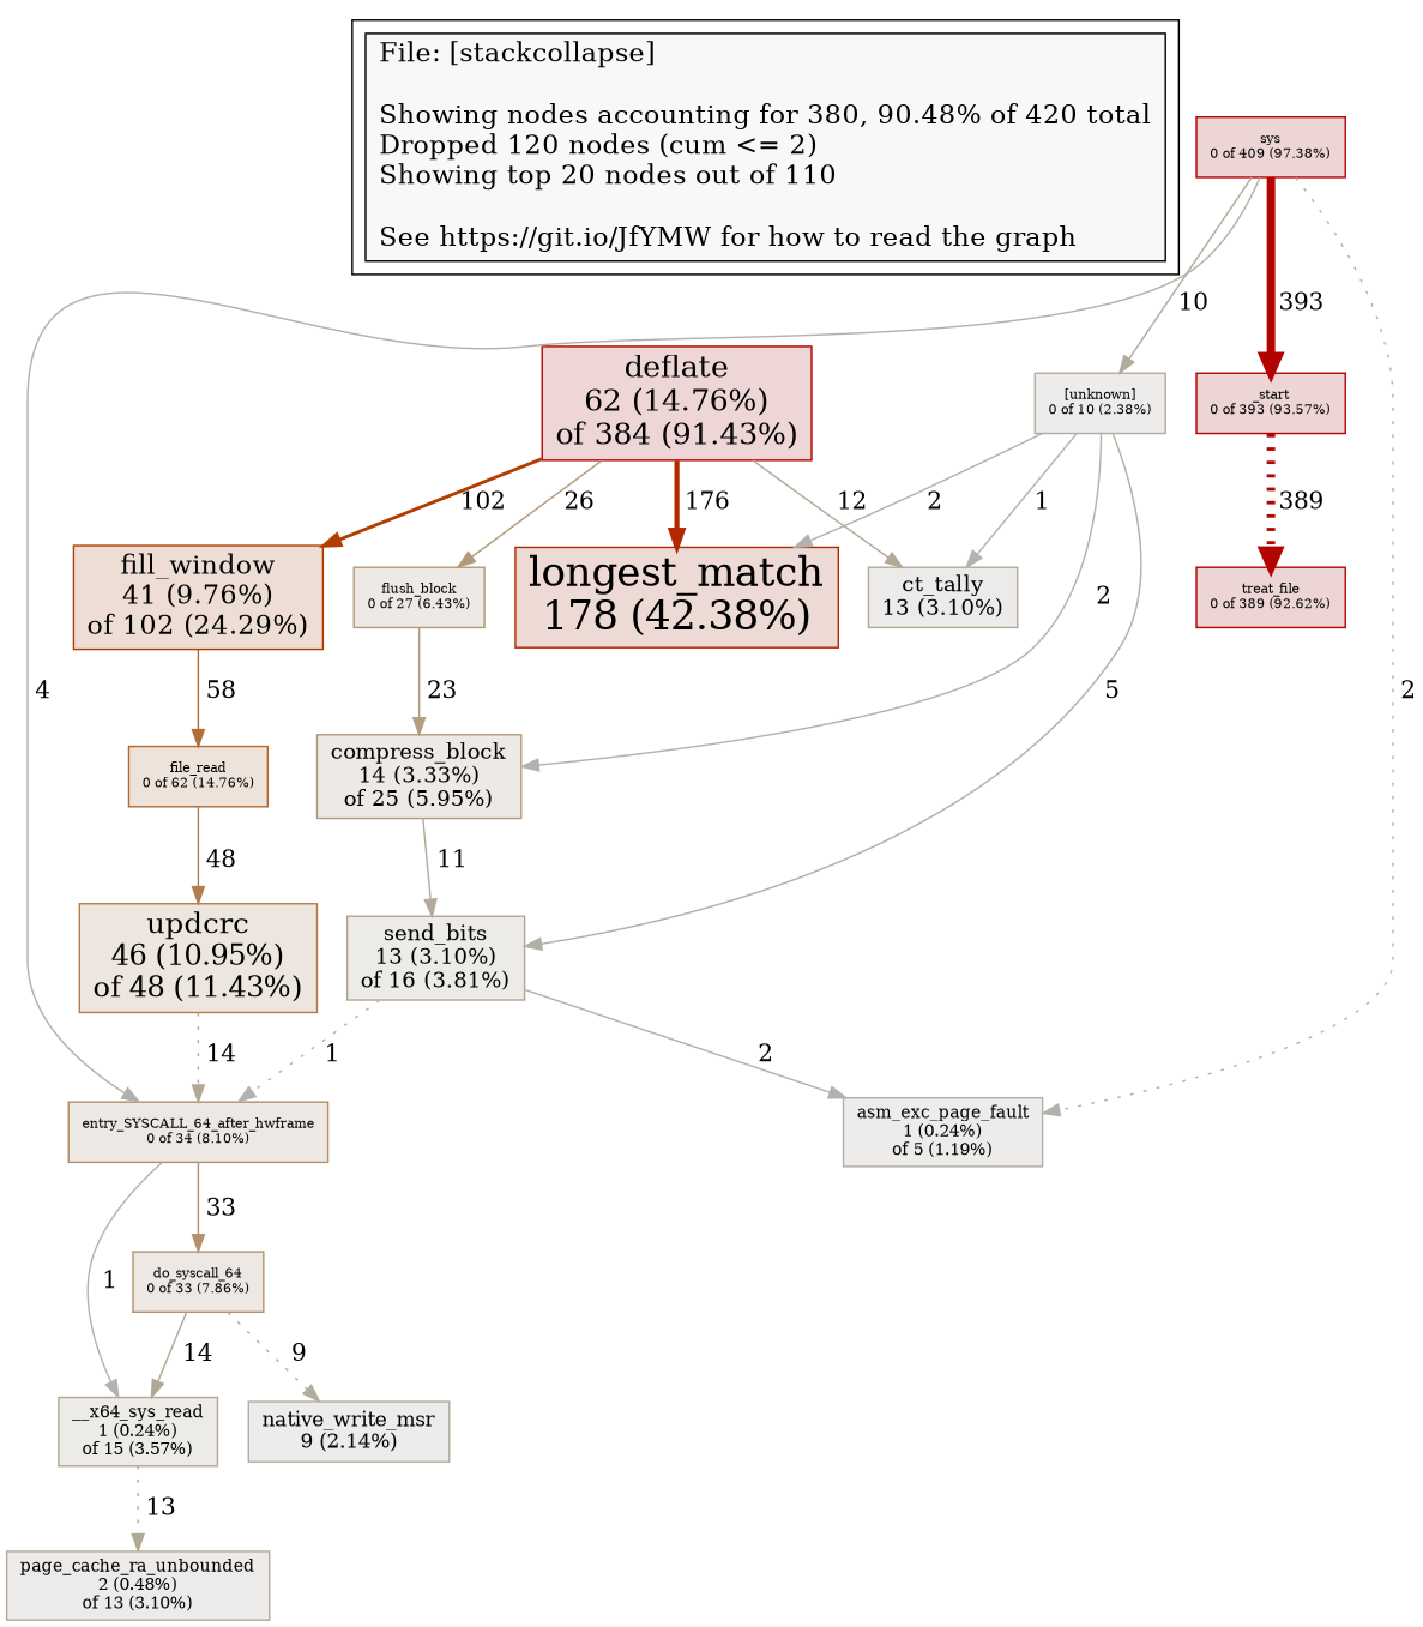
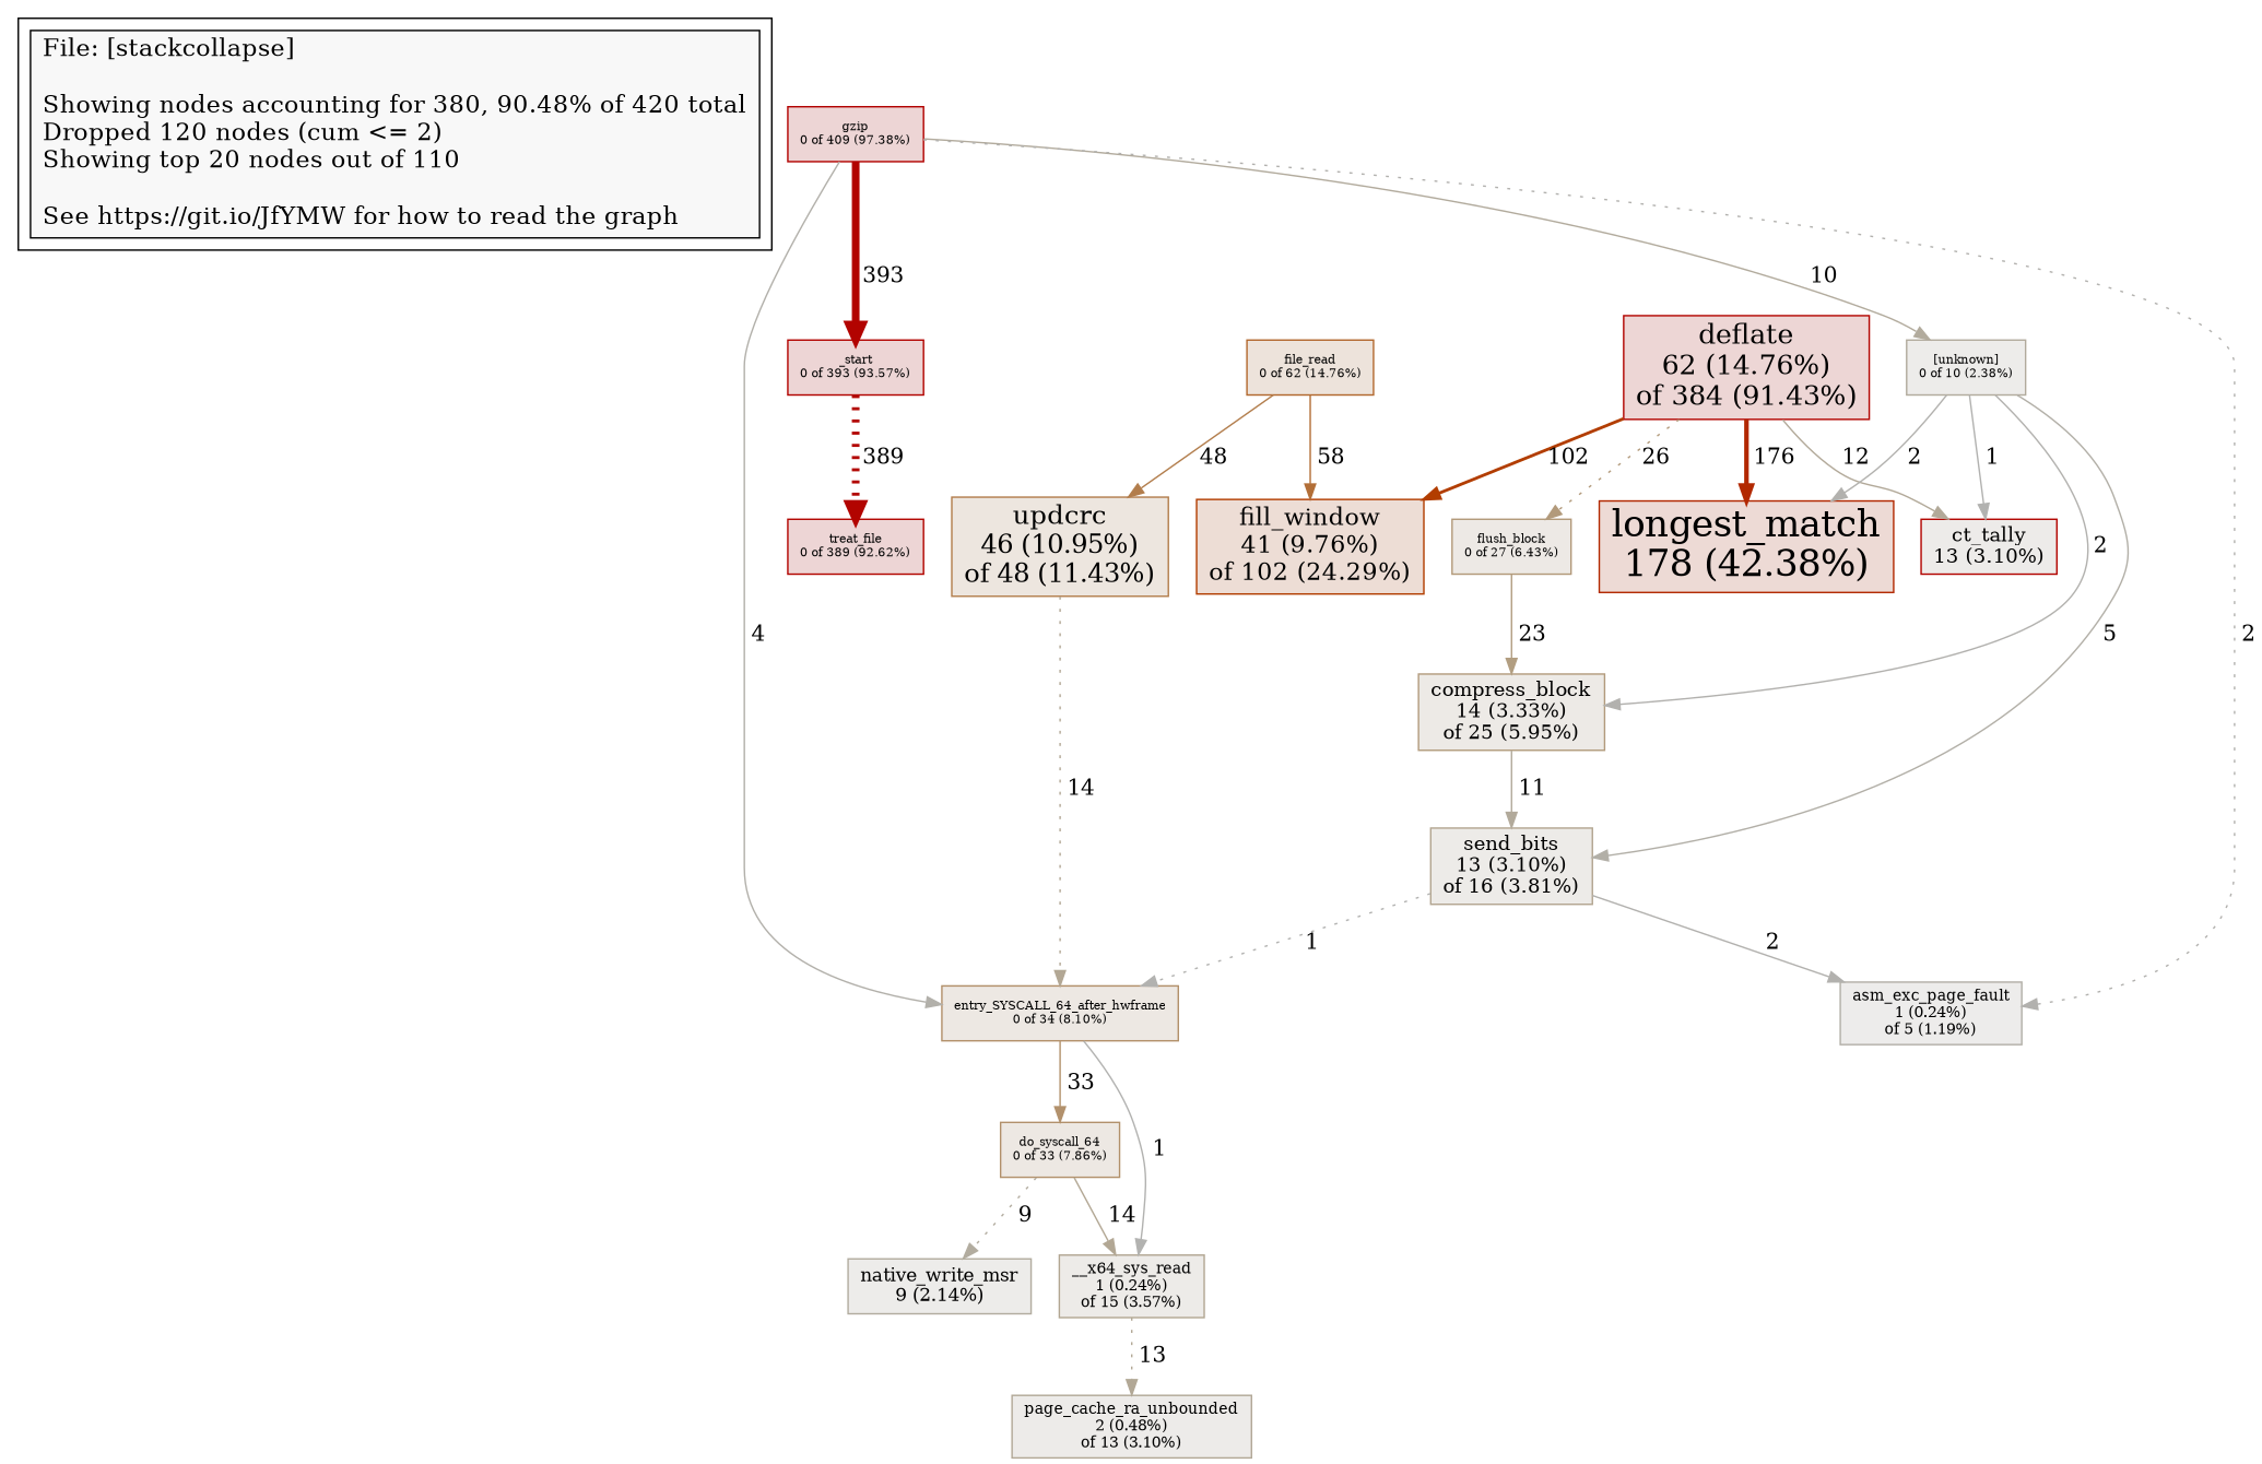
  digraph {
    node [fillcolor="#edd5d5" fontsize=8 shape=box style=filled color="#b20400"]
    edge [color="#b2b1ae"]
    n1 [fillcolor="#f8f8f8" fontsize=16 label="File: [stackcollapse]\l\lShowing nodes accounting for 380, 90.48% of 420 total\lDropped 120 nodes (cum <= 2)\lShowing top 20 nodes out of 110\l\lSee https://git.io/JfYMW for how to read the graph\l" color=""]
    n2 [fillcolor="#edd6d5" fontsize=18 label="deflate\n62 (14.76%)\nof 384 (91.43%)"]
    n3 [color="#b22800" fillcolor="#eddad5" fontsize=24 label="longest_match\n178 (42.38%)"]
    n4 [color="#b23d00" fillcolor="#edddd5" fontsize=16 label="fill_window\n41 (9.76%)\nof 102 (24.29%)"]
-   n5 [color="#b2a896" fillcolor="#edebe9" fontsize=13 label="ct_tally\n13 (3.10%)"]
+   n5 [fillcolor="#edebe9" fontsize=13 label="ct_tally\n13 (3.10%)"]
    n6 [color="#b29979" fillcolor="#ede9e5" label="flush_block\n0 of 27 (6.43%)"]
    n7 [color="#b2682e" fillcolor="#ede3db" label="file_read\n0 of 62 (14.76%)"]
    n8 [color="#b29b7d" fillcolor="#edeae6" fontsize=13 label="compress_block\n14 (3.33%)\nof 25 (5.95%)"]
-   n9 [color="#b20100" label="sys\n0 of 409 (97.38%)"]
+   n9 [color="#b20100" label="gzip\n0 of 409 (97.38%)"]
    n10 [color="#b2906a" fillcolor="#ede8e3" label="entry_SYSCALL_64_after_hwframe\n0 of 34 (8.10%)"]
    n11 [color="#b20300" label="_start\n0 of 393 (93.57%)"]
    n12 [color="#b2ab9d" fillcolor="#edecea" label="[unknown]\n0 of 10 (2.38%)"]
    n13 [color="#b2afa7" fillcolor="#edeceb" fontsize=10 label="asm_exc_page_fault\n1 (0.24%)\nof 5 (1.19%)"]
    n14 [color="#b2916c" fillcolor="#ede8e3" label="do_syscall_64\n0 of 33 (7.86%)"]
    n15 [color="#b2a692" fillcolor="#edebe8" fontsize=10 label="__x64_sys_read\n1 (0.24%)\nof 15 (3.57%)"]
    n16 [label="treat_file\n0 of 389 (92.62%)"]
    n17 [color="#b2a590" fillcolor="#edebe8" fontsize=13 label="send_bits\n13 (3.10%)\nof 16 (3.81%)"]
    n18 [color="#b27d4c" fillcolor="#ede6df" fontsize=17 label="updcrc\n46 (10.95%)\nof 48 (11.43%)"]
    n19 [color="#b2ac9f" fillcolor="#edecea" fontsize=12 label="native_write_msr\n9 (2.14%)"]
    n20 [color="#b2a896" fillcolor="#edebe9" fontsize=10 label="page_cache_ra_unbounded\n2 (0.48%)\nof 13 (3.10%)"]
    subgraph cluster_1 {
      n1
    }
    n2 -> n3 [color="#b22800" label=" 176" penwidth=3 weight=42]
    n2 -> n4 [color="#b23d00" label=" 102" penwidth=2 weight=25]
    n2 -> n5 [color="#b2a999" label=" 12" weight=3]
-   n2 -> n6 [color="#b29a7b" label=" 26" weight=7]
-   n4 -> n7 [color="#b26e37" label=" 58" weight=14]
+   n2 -> n6 [color="#b29a7b" label=" 26" weight=7 style=dotted]
+   n7 -> n4 [color="#b26e37" label=" 58" weight=14]
    n6 -> n8 [color="#b29e81" label=" 23" weight=6]
    n7 -> n18 [color="#b27d4c" label=" 48" weight=12]
    n8 -> n17 [color="#b2aa9b" label=" 11" weight=3]
    n9 -> n10 [color="#b2b0aa" label=" 4"]
    n9 -> n11 [color="#b20300" label=" 393" penwidth=5 weight=94]
    n9 -> n12 [color="#b2ab9d" label=" 10" weight=3]
    n9 -> n13 [label=" 2" style=dotted]
    n10 -> n14 [color="#b2916c" label=" 33" weight=8]
    n10 -> n15 [color="#b2b2b0" label=" 1"]
    n11 -> n16 [color="#b20400" label=" 389" penwidth=5 style=dotted weight=93]
    n12 -> n3 [label=" 2"]
    n12 -> n5 [color="#b2b2b0" label=" 1"]
    n12 -> n8 [label=" 2"]
    n12 -> n17 [color="#b2afa7" label=" 5" weight=2]
    n14 -> n15 [color="#b2a794" label=" 14" weight=4]
    n14 -> n19 [color="#b2ac9f" label=" 9" style=dotted weight=3]
    n15 -> n20 [color="#b2a896" label=" 13" style=dotted weight=4]
    n17 -> n10 [color="#b2b2b0" label=" 1" style=dotted]
    n17 -> n13 [label=" 2"]
    n18 -> n10 [color="#b2a794" label=" 14" style=dotted weight=4]
  }
